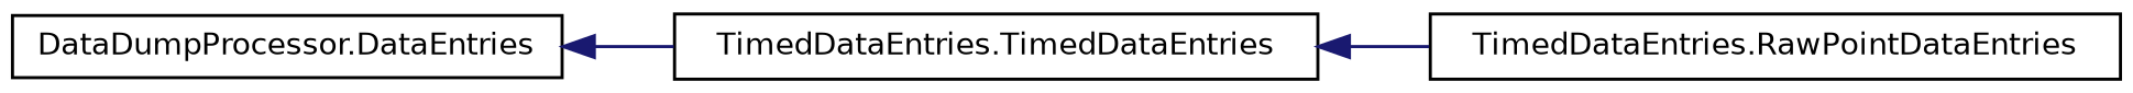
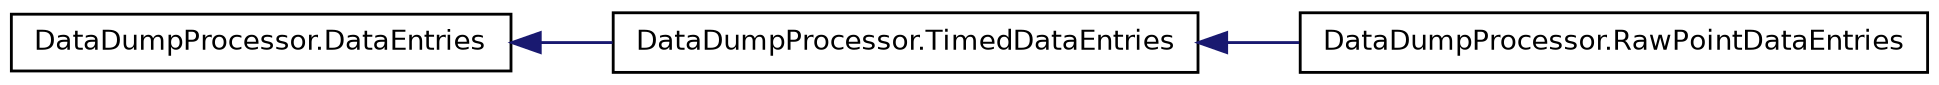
  digraph {
    rankdir=LR
    node [color=black fillcolor=white fontname=Helvetica fontsize=10 shape=record style=filled]
    edge [color=midnightblue dir=back fontname=Helvetica fontsize=10 labelfontname=Helvetica labelfontsize=10 style=solid]
    n1 [height=0.2 label="DataDumpProcessor.DataEntries" width=0.4]
-   n2 [height=0.2 label="TimedDataEntries.TimedDataEntries" width=0.4]
-   n3 [height=0.2 label="TimedDataEntries.RawPointDataEntries" width=0.4]
+   n2 [height=0.2 label="DataDumpProcessor.TimedDataEntries" width=0.4]
+   n3 [height=0.2 label="DataDumpProcessor.RawPointDataEntries" width=0.4]
    n1 -> n2
    n2 -> n3
  }
